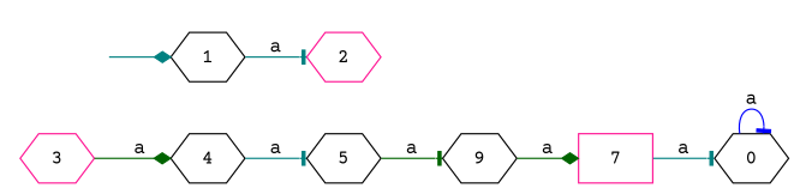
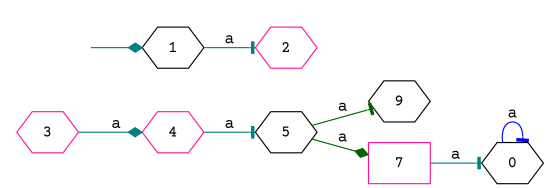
  digraph {
    fontname="Courier Prime"
    rankdir=LR
    node [color=black fontname="Courier Prime" shape=hexagon]
    edge [arrowhead=tee color=teal fontname="Courier Prime"]
    3 [color=deeppink]
-   4
+   4 [color=deeppink]
    5
    n4 [label=9]
    7 [color=deeppink shape=box]
    0
    fake0 [shape=circle style=invisible color=""]
    1
    2 [color=deeppink]
-   3 -> 4 [arrowhead=diamond color=darkgreen label=a]
+   3 -> 4 [arrowhead=diamond label=a]
    4 -> 5 [label=a]
    5 -> n4 [color=darkgreen label=a]
-   n4 -> 7 [arrowhead=diamond color=darkgreen label=a]
+   5 -> 7 [arrowhead=diamond color=darkgreen label=a]
    7 -> 0 [label=a]
    0 -> 0 [color=blue label=a]
    fake0 -> 1 [arrowhead=diamond]
    1 -> 2 [label=a]
  }
